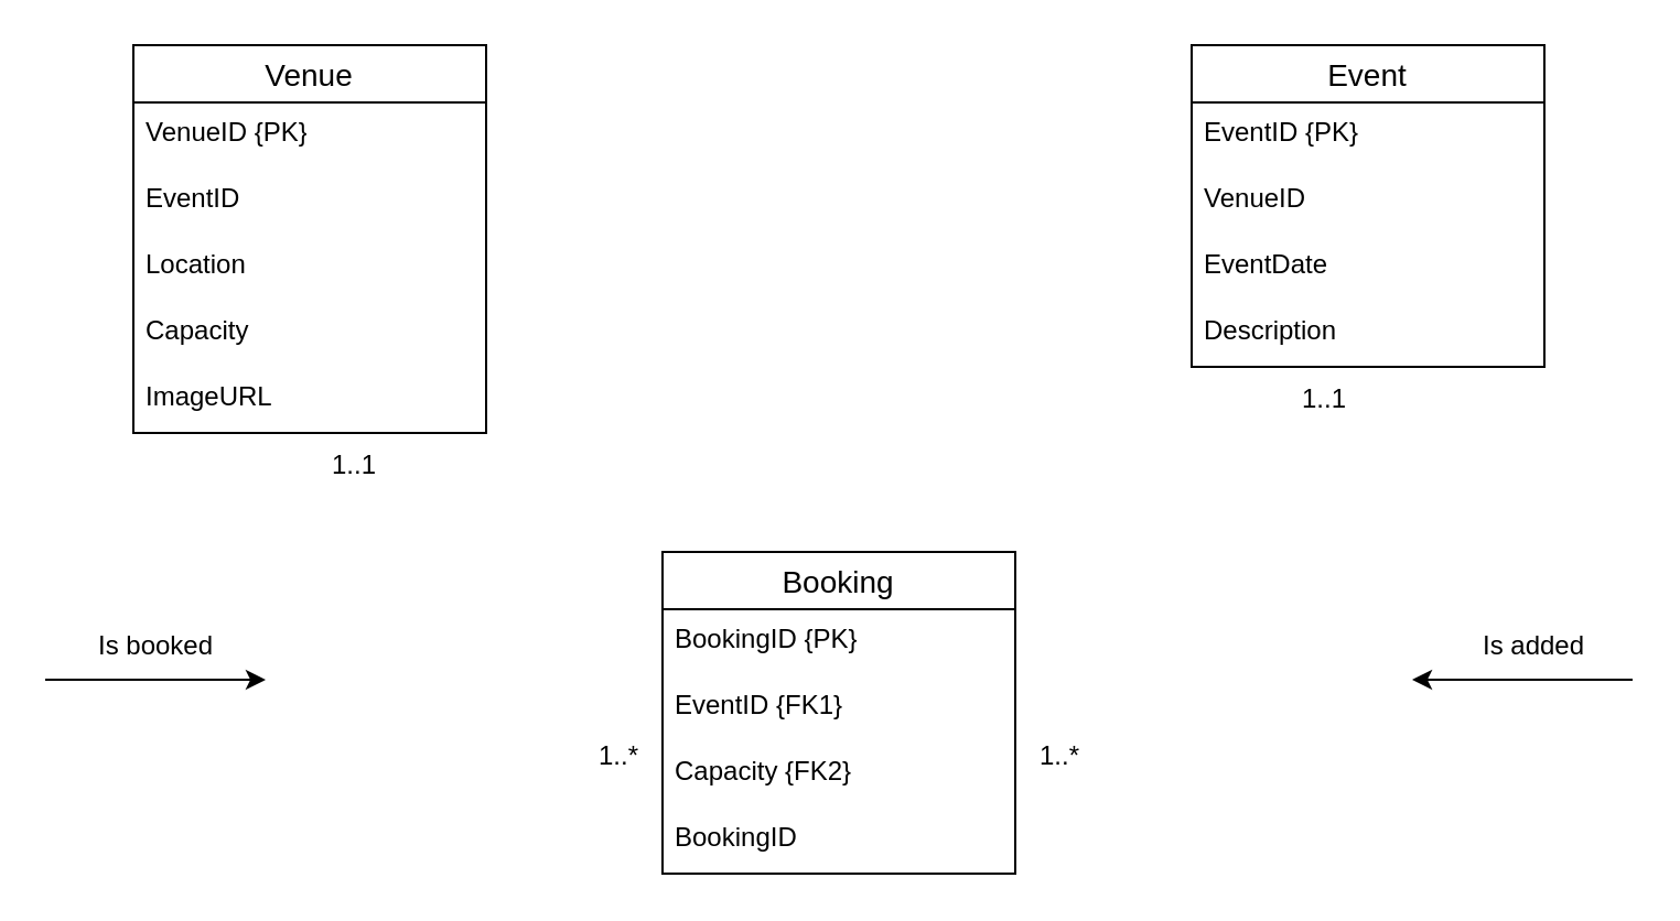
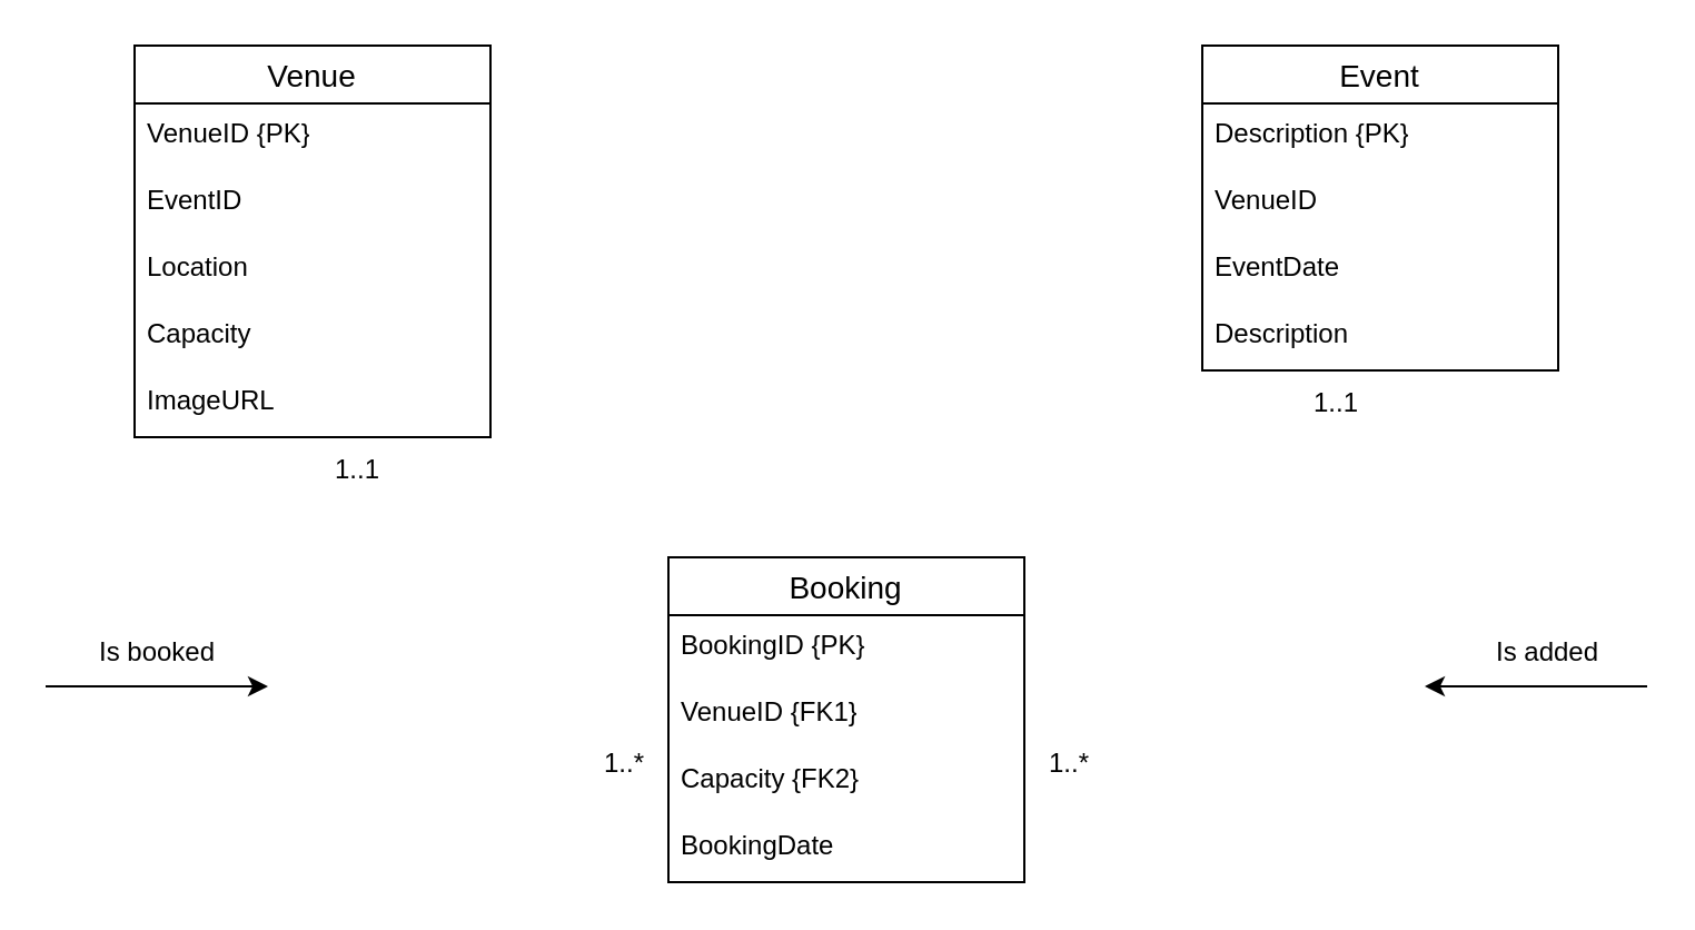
  <mxCell id="0" />
  <mxCell id="1" parent="0" />
  <mxCell id="2" value="Venue" style="swimlane;fontStyle=0;childLayout=stackLayout;horizontal=1;startSize=26;horizontalStack=0;resizeParent=1;resizeParentMax=0;resizeLast=0;collapsible=1;marginBottom=0;align=center;fontSize=14;" parent="1" vertex="1"><mxGeometry x="60" y="20" width="160" height="176" as="geometry" /></mxCell>
  <mxCell id="3" value="VenueID {PK}" style="text;strokeColor=none;fillColor=none;spacingLeft=4;spacingRight=4;overflow=hidden;rotatable=0;points=[[0,0.5],[1,0.5]];portConstraint=eastwest;fontSize=12;whiteSpace=wrap;html=1;" parent="2" vertex="1"><mxGeometry y="26" width="160" height="30" as="geometry" /></mxCell>
  <mxCell id="4" value="EventID" style="text;strokeColor=none;fillColor=none;spacingLeft=4;spacingRight=4;overflow=hidden;rotatable=0;points=[[0,0.5],[1,0.5]];portConstraint=eastwest;fontSize=12;whiteSpace=wrap;html=1;" parent="2" vertex="1"><mxGeometry y="56" width="160" height="30" as="geometry" /></mxCell>
  <mxCell id="5" value="Location" style="text;strokeColor=none;fillColor=none;spacingLeft=4;spacingRight=4;overflow=hidden;rotatable=0;points=[[0,0.5],[1,0.5]];portConstraint=eastwest;fontSize=12;whiteSpace=wrap;html=1;" parent="2" vertex="1"><mxGeometry y="86" width="160" height="30" as="geometry" /></mxCell>
  <mxCell id="6" value="Capacity" style="text;strokeColor=none;fillColor=none;spacingLeft=4;spacingRight=4;overflow=hidden;rotatable=0;points=[[0,0.5],[1,0.5]];portConstraint=eastwest;fontSize=12;whiteSpace=wrap;html=1;" parent="2" vertex="1"><mxGeometry y="116" width="160" height="30" as="geometry" /></mxCell>
  <mxCell id="7" value="ImageURL" style="text;strokeColor=none;fillColor=none;spacingLeft=4;spacingRight=4;overflow=hidden;rotatable=0;points=[[0,0.5],[1,0.5]];portConstraint=eastwest;fontSize=12;whiteSpace=wrap;html=1;" parent="2" vertex="1"><mxGeometry y="146" width="160" height="30" as="geometry" /></mxCell>
  <mxCell id="8" value="Event" style="swimlane;fontStyle=0;childLayout=stackLayout;horizontal=1;startSize=26;horizontalStack=0;resizeParent=1;resizeParentMax=0;resizeLast=0;collapsible=1;marginBottom=0;align=center;fontSize=14;" parent="1" vertex="1"><mxGeometry x="540" y="20" width="160" height="146" as="geometry" /></mxCell>
- <mxCell id="9" value="EventID {PK}" style="text;strokeColor=none;fillColor=none;spacingLeft=4;spacingRight=4;overflow=hidden;rotatable=0;points=[[0,0.5],[1,0.5]];portConstraint=eastwest;fontSize=12;whiteSpace=wrap;html=1;" parent="8" vertex="1"><mxGeometry y="26" width="160" height="30" as="geometry" /></mxCell>
+ <mxCell id="9" value="Description {PK}" style="text;strokeColor=none;fillColor=none;spacingLeft=4;spacingRight=4;overflow=hidden;rotatable=0;points=[[0,0.5],[1,0.5]];portConstraint=eastwest;fontSize=12;whiteSpace=wrap;html=1;" parent="8" vertex="1"><mxGeometry y="26" width="160" height="30" as="geometry" /></mxCell>
  <mxCell id="10" value="VenueID" style="text;strokeColor=none;fillColor=none;spacingLeft=4;spacingRight=4;overflow=hidden;rotatable=0;points=[[0,0.5],[1,0.5]];portConstraint=eastwest;fontSize=12;whiteSpace=wrap;html=1;" parent="8" vertex="1"><mxGeometry y="56" width="160" height="30" as="geometry" /></mxCell>
  <mxCell id="11" value="EventDate" style="text;strokeColor=none;fillColor=none;spacingLeft=4;spacingRight=4;overflow=hidden;rotatable=0;points=[[0,0.5],[1,0.5]];portConstraint=eastwest;fontSize=12;whiteSpace=wrap;html=1;" parent="8" vertex="1"><mxGeometry y="86" width="160" height="30" as="geometry" /></mxCell>
  <mxCell id="12" value="Description" style="text;strokeColor=none;fillColor=none;spacingLeft=4;spacingRight=4;overflow=hidden;rotatable=0;points=[[0,0.5],[1,0.5]];portConstraint=eastwest;fontSize=12;whiteSpace=wrap;html=1;" parent="8" vertex="1"><mxGeometry y="116" width="160" height="30" as="geometry" /></mxCell>
  <mxCell id="13" value="Booking" style="swimlane;fontStyle=0;childLayout=stackLayout;horizontal=1;startSize=26;horizontalStack=0;resizeParent=1;resizeParentMax=0;resizeLast=0;collapsible=1;marginBottom=0;align=center;fontSize=14;" parent="1" vertex="1"><mxGeometry x="300" y="250" width="160" height="146" as="geometry" /></mxCell>
  <mxCell id="14" value="BookingID {PK}" style="text;strokeColor=none;fillColor=none;spacingLeft=4;spacingRight=4;overflow=hidden;rotatable=0;points=[[0,0.5],[1,0.5]];portConstraint=eastwest;fontSize=12;whiteSpace=wrap;html=1;" parent="13" vertex="1"><mxGeometry y="26" width="160" height="30" as="geometry" /></mxCell>
- <mxCell id="15" value="EventID {FK1}" style="text;strokeColor=none;fillColor=none;spacingLeft=4;spacingRight=4;overflow=hidden;rotatable=0;points=[[0,0.5],[1,0.5]];portConstraint=eastwest;fontSize=12;whiteSpace=wrap;html=1;" parent="13" vertex="1"><mxGeometry y="56" width="160" height="30" as="geometry" /></mxCell>
+ <mxCell id="15" value="VenueID {FK1}" style="text;strokeColor=none;fillColor=none;spacingLeft=4;spacingRight=4;overflow=hidden;rotatable=0;points=[[0,0.5],[1,0.5]];portConstraint=eastwest;fontSize=12;whiteSpace=wrap;html=1;" parent="13" vertex="1"><mxGeometry y="56" width="160" height="30" as="geometry" /></mxCell>
  <mxCell id="16" value="Capacity {FK2}" style="text;strokeColor=none;fillColor=none;spacingLeft=4;spacingRight=4;overflow=hidden;rotatable=0;points=[[0,0.5],[1,0.5]];portConstraint=eastwest;fontSize=12;whiteSpace=wrap;html=1;" parent="13" vertex="1"><mxGeometry y="86" width="160" height="30" as="geometry" /></mxCell>
- <mxCell id="17" value="BookingID" style="text;strokeColor=none;fillColor=none;spacingLeft=4;spacingRight=4;overflow=hidden;rotatable=0;points=[[0,0.5],[1,0.5]];portConstraint=eastwest;fontSize=12;whiteSpace=wrap;html=1;" parent="13" vertex="1"><mxGeometry y="116" width="160" height="30" as="geometry" /></mxCell>
+ <mxCell id="17" value="BookingDate" style="text;strokeColor=none;fillColor=none;spacingLeft=4;spacingRight=4;overflow=hidden;rotatable=0;points=[[0,0.5],[1,0.5]];portConstraint=eastwest;fontSize=12;whiteSpace=wrap;html=1;" parent="13" vertex="1"><mxGeometry y="116" width="160" height="30" as="geometry" /></mxCell>
  <mxCell id="18" value="1..1" style="text;html=1;align=center;verticalAlign=middle;resizable=0;points=[];autosize=1;strokeColor=none;fillColor=none;" parent="1" vertex="1"><mxGeometry x="140" y="196" width="40" height="30" as="geometry" /></mxCell>
  <mxCell id="19" value="1..1" style="text;html=1;align=center;verticalAlign=middle;resizable=0;points=[];autosize=1;strokeColor=none;fillColor=none;" parent="1" vertex="1"><mxGeometry x="580" y="166" width="40" height="30" as="geometry" /></mxCell>
  <mxCell id="20" value="1..*" style="text;html=1;align=center;verticalAlign=middle;resizable=0;points=[];autosize=1;strokeColor=none;fillColor=none;" parent="1" vertex="1"><mxGeometry x="260" y="328" width="40" height="30" as="geometry" /></mxCell>
  <mxCell id="21" value="1..*" style="text;html=1;align=center;verticalAlign=middle;resizable=0;points=[];autosize=1;strokeColor=none;fillColor=none;" parent="1" vertex="1"><mxGeometry x="460" y="328" width="40" height="30" as="geometry" /></mxCell>
  <mxCell id="22" value="Is added" style="text;html=1;align=center;verticalAlign=middle;resizable=0;points=[];autosize=1;strokeColor=none;fillColor=none;" parent="1" vertex="1"><mxGeometry x="660" y="278" width="70" height="30" as="geometry" /></mxCell>
  <mxCell id="23" value="Is booked" style="text;html=1;align=center;verticalAlign=middle;resizable=0;points=[];autosize=1;strokeColor=none;fillColor=none;" parent="1" vertex="1"><mxGeometry x="30" y="278" width="80" height="30" as="geometry" /></mxCell>
  <mxCell id="24" value="" style="edgeStyle=none;orthogonalLoop=1;jettySize=auto;html=1;rounded=0;" parent="1" edge="1"><mxGeometry width="100" relative="1" as="geometry"><mxPoint x="20" y="308" as="sourcePoint" /><mxPoint x="120" y="308" as="targetPoint" /><Array as="points" /></mxGeometry></mxCell>
  <mxCell id="25" value="" style="edgeStyle=none;orthogonalLoop=1;jettySize=auto;html=1;rounded=0;" parent="1" edge="1"><mxGeometry width="100" relative="1" as="geometry"><mxPoint x="740" y="308" as="sourcePoint" /><mxPoint x="640" y="308" as="targetPoint" /><Array as="points" /></mxGeometry></mxCell>
